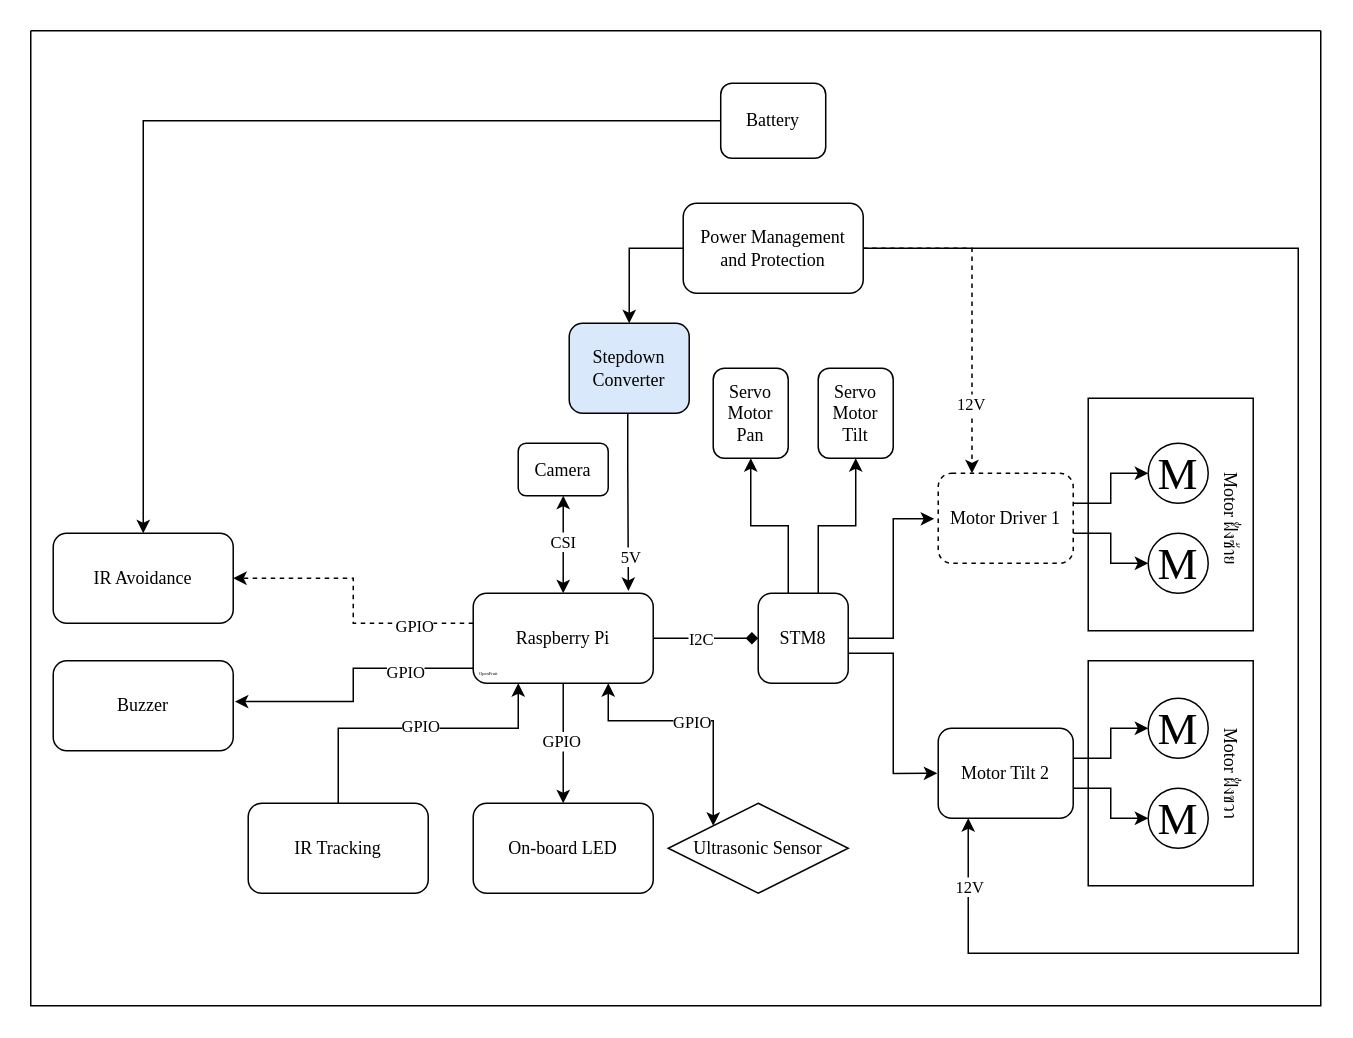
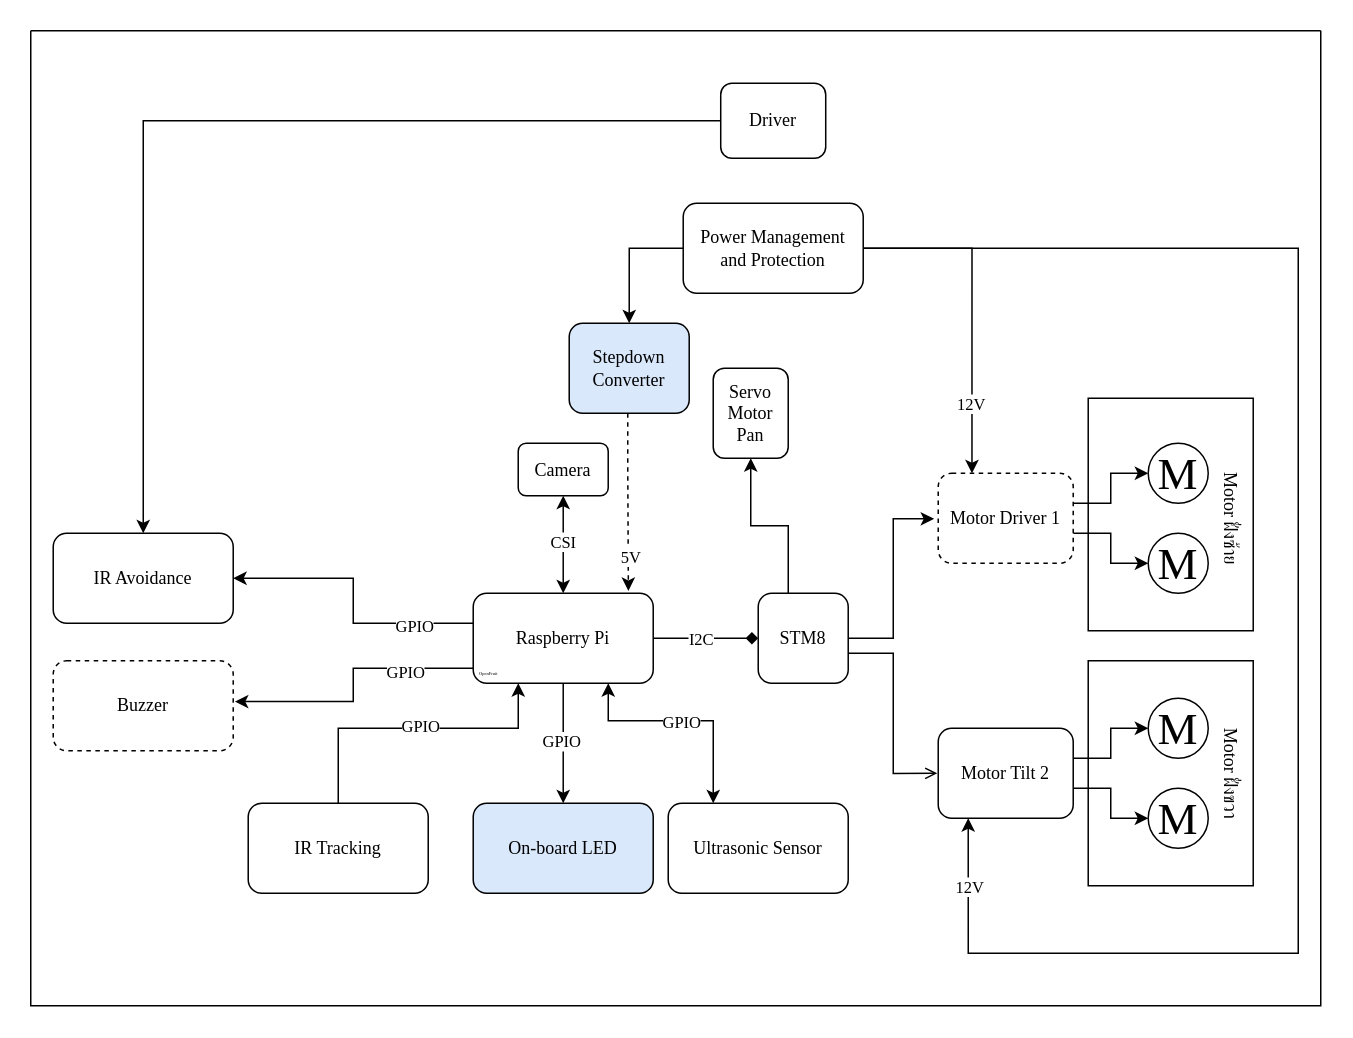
  <mxCell id="0" />
  <mxCell id="1" parent="0" />
  <mxCell id="2" value="" style="swimlane;startSize=0;fontFamily=Bai Jamjuree;" parent="1" vertex="1"><mxGeometry x="20" y="20" width="860" height="650" as="geometry"><mxRectangle x="700" y="230" width="50" height="40" as="alternateBounds" /></mxGeometry></mxCell>
  <mxCell id="3" style="edgeStyle=orthogonalEdgeStyle;rounded=0;orthogonalLoop=1;jettySize=auto;html=1;entryX=0;entryY=0.5;entryDx=0;entryDy=0;fontFamily=Bai Jamjuree;endArrow=diamond;" parent="2" source="17" target="21" edge="1"><mxGeometry relative="1" as="geometry" /></mxCell>
  <mxCell id="4" value="I2C" style="edgeLabel;html=1;align=center;verticalAlign=middle;resizable=0;points=[];fontFamily=Bai Jamjuree;" parent="3" vertex="1" connectable="0"><mxGeometry x="-0.086" relative="1" as="geometry"><mxPoint as="offset" /></mxGeometry></mxCell>
  <mxCell id="5" style="edgeStyle=orthogonalEdgeStyle;rounded=0;orthogonalLoop=1;jettySize=auto;html=1;startArrow=classic;startFill=1;fontFamily=Bai Jamjuree;" parent="2" source="17" target="39" edge="1"><mxGeometry relative="1" as="geometry"><mxPoint x="354.98" y="305" as="targetPoint" /></mxGeometry></mxCell>
  <mxCell id="6" value="CSI" style="edgeLabel;html=1;align=center;verticalAlign=middle;resizable=0;points=[];fontFamily=Bai Jamjuree;" parent="5" vertex="1" connectable="0"><mxGeometry x="0.221" y="1" relative="1" as="geometry"><mxPoint x="1" y="5" as="offset" /></mxGeometry></mxCell>
  <mxCell id="7" style="edgeStyle=orthogonalEdgeStyle;rounded=0;orthogonalLoop=1;jettySize=auto;html=1;startArrow=classic;startFill=1;fontFamily=Bai Jamjuree;" parent="2" source="17" target="40" edge="1"><mxGeometry relative="1" as="geometry"><mxPoint x="354.98" y="495" as="targetPoint" /><Array as="points"><mxPoint x="384.98" y="460" /><mxPoint x="454.98" y="460" /></Array></mxGeometry></mxCell>
  <mxCell id="8" value="GPIO" style="edgeLabel;html=1;align=center;verticalAlign=middle;resizable=0;points=[];fontFamily=Bai Jamjuree;" parent="7" vertex="1" connectable="0"><mxGeometry x="-0.03" relative="1" as="geometry"><mxPoint as="offset" /></mxGeometry></mxCell>
- <mxCell id="9" style="edgeStyle=orthogonalEdgeStyle;rounded=0;orthogonalLoop=1;jettySize=auto;html=1;fontFamily=Bai Jamjuree;dashed=1;" parent="2" source="17" target="41" edge="1"><mxGeometry relative="1" as="geometry"><mxPoint x="194.98" y="315" as="targetPoint" /><Array as="points"><mxPoint x="214.98" y="395" /><mxPoint x="214.98" y="365" /></Array></mxGeometry></mxCell>
+ <mxCell id="9" style="edgeStyle=orthogonalEdgeStyle;rounded=0;orthogonalLoop=1;jettySize=auto;html=1;fontFamily=Bai Jamjuree;" parent="2" source="17" target="41" edge="1"><mxGeometry relative="1" as="geometry"><mxPoint x="194.98" y="315" as="targetPoint" /><Array as="points"><mxPoint x="214.98" y="395" /><mxPoint x="214.98" y="365" /></Array></mxGeometry></mxCell>
  <mxCell id="10" value="GPIO" style="edgeLabel;html=1;align=center;verticalAlign=middle;resizable=0;points=[];fontFamily=Bai Jamjuree;" parent="9" vertex="1" connectable="0"><mxGeometry x="-0.585" y="1" relative="1" as="geometry"><mxPoint as="offset" /></mxGeometry></mxCell>
  <mxCell id="11" style="edgeStyle=orthogonalEdgeStyle;rounded=0;orthogonalLoop=1;jettySize=auto;html=1;entryX=1.009;entryY=0.454;entryDx=0;entryDy=0;entryPerimeter=0;fontFamily=Bai Jamjuree;" parent="2" source="17" target="42" edge="1"><mxGeometry relative="1" as="geometry"><mxPoint x="174.98" y="475" as="targetPoint" /><Array as="points"><mxPoint x="214.98" y="425" /><mxPoint x="214.98" y="447" /></Array></mxGeometry></mxCell>
  <mxCell id="12" value="GPIO" style="edgeLabel;html=1;align=center;verticalAlign=middle;resizable=0;points=[];fontFamily=Bai Jamjuree;" parent="11" vertex="1" connectable="0"><mxGeometry x="-0.507" y="2" relative="1" as="geometry"><mxPoint as="offset" /></mxGeometry></mxCell>
  <mxCell id="13" style="edgeStyle=orthogonalEdgeStyle;rounded=0;orthogonalLoop=1;jettySize=auto;html=1;startArrow=classic;startFill=1;endArrow=none;endFill=0;fontFamily=Bai Jamjuree;" parent="2" source="17" target="43" edge="1"><mxGeometry relative="1" as="geometry"><mxPoint x="204.98" y="505" as="targetPoint" /><Array as="points"><mxPoint x="324.98" y="465" /><mxPoint x="204.98" y="465" /></Array></mxGeometry></mxCell>
  <mxCell id="14" value="GPIO" style="edgeLabel;html=1;align=center;verticalAlign=middle;resizable=0;points=[];fontFamily=Bai Jamjuree;" parent="13" vertex="1" connectable="0"><mxGeometry x="-0.044" y="-2" relative="1" as="geometry"><mxPoint as="offset" /></mxGeometry></mxCell>
  <mxCell id="15" style="edgeStyle=orthogonalEdgeStyle;rounded=0;orthogonalLoop=1;jettySize=auto;html=1;fontFamily=Bai Jamjuree;" parent="2" source="17" target="44" edge="1"><mxGeometry relative="1" as="geometry"><mxPoint x="354.98" y="545" as="targetPoint" /></mxGeometry></mxCell>
  <mxCell id="16" value="GPIO" style="edgeLabel;html=1;align=center;verticalAlign=middle;resizable=0;points=[];fontFamily=Bai Jamjuree;" parent="15" vertex="1" connectable="0"><mxGeometry x="-0.051" y="-1" relative="1" as="geometry"><mxPoint as="offset" /></mxGeometry></mxCell>
  <mxCell id="17" value="Raspberry Pi" style="rounded=1;whiteSpace=wrap;html=1;fontFamily=Bai Jamjuree;" parent="2" vertex="1"><mxGeometry x="294.98" y="375" width="120" height="60" as="geometry" /></mxCell>
- <mxCell id="18" style="edgeStyle=orthogonalEdgeStyle;rounded=0;orthogonalLoop=1;jettySize=auto;html=1;entryX=-0.007;entryY=0.501;entryDx=0;entryDy=0;entryPerimeter=0;fontFamily=Bai Jamjuree;" parent="2" source="21" target="31" edge="1"><mxGeometry relative="1" as="geometry"><mxPoint x="604.98" y="475" as="targetPoint" /><Array as="points"><mxPoint x="574.98" y="415" /><mxPoint x="574.98" y="495" /></Array></mxGeometry></mxCell>
+ <mxCell id="18" style="edgeStyle=orthogonalEdgeStyle;rounded=0;orthogonalLoop=1;jettySize=auto;html=1;entryX=-0.007;entryY=0.501;entryDx=0;entryDy=0;entryPerimeter=0;fontFamily=Bai Jamjuree;endArrow=open;" parent="2" source="21" target="31" edge="1"><mxGeometry relative="1" as="geometry"><mxPoint x="604.98" y="475" as="targetPoint" /><Array as="points"><mxPoint x="574.98" y="415" /><mxPoint x="574.98" y="495" /></Array></mxGeometry></mxCell>
  <mxCell id="19" style="edgeStyle=orthogonalEdgeStyle;rounded=0;orthogonalLoop=1;jettySize=auto;html=1;fontFamily=Bai Jamjuree;" parent="2" source="21" target="37" edge="1"><mxGeometry relative="1" as="geometry"><mxPoint x="514.98" y="285" as="targetPoint" /><Array as="points"><mxPoint x="504.98" y="330" /><mxPoint x="479.98" y="330" /></Array></mxGeometry></mxCell>
- <mxCell id="20" style="edgeStyle=orthogonalEdgeStyle;rounded=0;orthogonalLoop=1;jettySize=auto;html=1;entryX=0.5;entryY=1;entryDx=0;entryDy=0;fontFamily=Bai Jamjuree;" parent="2" source="21" target="38" edge="1"><mxGeometry relative="1" as="geometry"><Array as="points"><mxPoint x="524.98" y="330" /><mxPoint x="549.98" y="330" /></Array></mxGeometry></mxCell>
  <mxCell id="21" value="STM8" style="rounded=1;whiteSpace=wrap;html=1;fontFamily=Bai Jamjuree;" parent="2" vertex="1"><mxGeometry x="484.98" y="375" width="60" height="60" as="geometry" /></mxCell>
  <mxCell id="22" style="edgeStyle=orthogonalEdgeStyle;rounded=0;orthogonalLoop=1;jettySize=auto;html=1;entryX=0;entryY=0.5;entryDx=0;entryDy=0;fontFamily=Bai Jamjuree;" parent="2" source="23" target="26" edge="1"><mxGeometry relative="1" as="geometry"><Array as="points"><mxPoint x="719.98" y="335" /><mxPoint x="719.98" y="355" /></Array></mxGeometry></mxCell>
  <mxCell id="23" value="Motor Driver 1" style="rounded=1;whiteSpace=wrap;html=1;fontFamily=Bai Jamjuree;dashed=1;" parent="2" vertex="1"><mxGeometry x="604.98" y="295" width="90" height="60" as="geometry" /></mxCell>
  <mxCell id="24" style="edgeStyle=orthogonalEdgeStyle;rounded=0;orthogonalLoop=1;jettySize=auto;html=1;entryX=-0.03;entryY=0.506;entryDx=0;entryDy=0;entryPerimeter=0;fontFamily=Bai Jamjuree;" parent="2" source="21" target="23" edge="1"><mxGeometry relative="1" as="geometry"><Array as="points"><mxPoint x="574.98" y="405" /><mxPoint x="574.98" y="325" /></Array></mxGeometry></mxCell>
  <mxCell id="25" value="&lt;font style=&quot;font-size: 30px;&quot;&gt;M&lt;/font&gt;" style="ellipse;whiteSpace=wrap;html=1;fontFamily=Bai Jamjuree;" parent="2" vertex="1"><mxGeometry x="744.98" y="275" width="40" height="40" as="geometry" /></mxCell>
  <mxCell id="26" value="&lt;font style=&quot;font-size: 30px;&quot;&gt;M&lt;/font&gt;" style="ellipse;whiteSpace=wrap;html=1;fontFamily=Bai Jamjuree;" parent="2" vertex="1"><mxGeometry x="744.98" y="335" width="40" height="40" as="geometry" /></mxCell>
  <mxCell id="27" style="edgeStyle=orthogonalEdgeStyle;rounded=0;orthogonalLoop=1;jettySize=auto;html=1;entryX=0;entryY=0.5;entryDx=0;entryDy=0;fontFamily=Bai Jamjuree;" parent="2" source="23" target="25" edge="1"><mxGeometry relative="1" as="geometry"><Array as="points"><mxPoint x="719.98" y="315" /><mxPoint x="719.98" y="295" /></Array></mxGeometry></mxCell>
  <mxCell id="28" value="" style="rounded=0;whiteSpace=wrap;html=1;fillColor=none;fontFamily=Bai Jamjuree;" parent="2" vertex="1"><mxGeometry x="704.98" y="245" width="110" height="155" as="geometry" /></mxCell>
  <mxCell id="29" value="&lt;font&gt;Motor&lt;/font&gt;&lt;font&gt; ฝั่งซ้าย&lt;/font&gt;" style="text;html=1;align=center;verticalAlign=middle;resizable=0;points=[];autosize=1;strokeColor=none;fillColor=none;rotation=90;fontFamily=Bai Jamjuree;" parent="2" vertex="1"><mxGeometry x="754.98" y="310" width="90" height="30" as="geometry" /></mxCell>
  <mxCell id="30" style="edgeStyle=orthogonalEdgeStyle;rounded=0;orthogonalLoop=1;jettySize=auto;html=1;entryX=0;entryY=0.5;entryDx=0;entryDy=0;fontFamily=Bai Jamjuree;" parent="2" source="31" target="33" edge="1"><mxGeometry relative="1" as="geometry"><Array as="points"><mxPoint x="719.98" y="505" /><mxPoint x="719.98" y="525" /></Array></mxGeometry></mxCell>
  <mxCell id="31" value="Motor Tilt 2" style="rounded=1;whiteSpace=wrap;html=1;fontFamily=Bai Jamjuree;" parent="2" vertex="1"><mxGeometry x="604.98" y="465" width="90" height="60" as="geometry" /></mxCell>
  <mxCell id="32" value="&lt;font style=&quot;font-size: 30px;&quot;&gt;M&lt;/font&gt;" style="ellipse;whiteSpace=wrap;html=1;fontFamily=Bai Jamjuree;" parent="2" vertex="1"><mxGeometry x="744.98" y="445" width="40" height="40" as="geometry" /></mxCell>
  <mxCell id="33" value="&lt;font style=&quot;font-size: 30px;&quot;&gt;M&lt;/font&gt;" style="ellipse;whiteSpace=wrap;html=1;fontFamily=Bai Jamjuree;" parent="2" vertex="1"><mxGeometry x="744.98" y="505" width="40" height="40" as="geometry" /></mxCell>
  <mxCell id="34" style="edgeStyle=orthogonalEdgeStyle;rounded=0;orthogonalLoop=1;jettySize=auto;html=1;entryX=0;entryY=0.5;entryDx=0;entryDy=0;fontFamily=Bai Jamjuree;" parent="2" source="31" target="32" edge="1"><mxGeometry relative="1" as="geometry"><Array as="points"><mxPoint x="719.98" y="485" /><mxPoint x="719.98" y="465" /></Array></mxGeometry></mxCell>
  <mxCell id="35" value="" style="rounded=0;whiteSpace=wrap;html=1;fillColor=none;fontFamily=Bai Jamjuree;" parent="2" vertex="1"><mxGeometry x="704.98" y="420" width="110" height="150" as="geometry" /></mxCell>
  <mxCell id="36" value="&lt;font&gt;Motor&lt;/font&gt;&lt;font&gt; ฝั่งขวา&lt;/font&gt;" style="text;html=1;align=center;verticalAlign=middle;resizable=0;points=[];autosize=1;strokeColor=none;fillColor=none;rotation=90;fontFamily=Bai Jamjuree;" parent="2" vertex="1"><mxGeometry x="754.98" y="480" width="90" height="30" as="geometry" /></mxCell>
  <mxCell id="37" value="&lt;font&gt;Servo Motor&lt;/font&gt;&lt;div&gt;&lt;font&gt;Pan&lt;/font&gt;&lt;/div&gt;" style="rounded=1;whiteSpace=wrap;html=1;fontFamily=Bai Jamjuree;" parent="2" vertex="1"><mxGeometry x="454.98" y="225" width="50" height="60" as="geometry" /></mxCell>
- <mxCell id="38" value="&lt;font&gt;Servo Motor&lt;/font&gt;&lt;div&gt;&lt;font&gt;Tilt&lt;/font&gt;&lt;/div&gt;" style="rounded=1;whiteSpace=wrap;html=1;fontFamily=Bai Jamjuree;" parent="2" vertex="1"><mxGeometry x="524.98" y="225" width="50" height="60" as="geometry" /></mxCell>
  <mxCell id="39" value="&lt;font&gt;Camera&lt;/font&gt;" style="rounded=1;whiteSpace=wrap;html=1;fontFamily=Bai Jamjuree;" parent="2" vertex="1"><mxGeometry x="324.98" y="275" width="60" height="35" as="geometry" /></mxCell>
- <mxCell id="40" value="&lt;font&gt;Ultrasonic Sensor&lt;/font&gt;" style="rhombus;whiteSpace=wrap;html=1;fontFamily=Bai Jamjuree;" parent="2" vertex="1"><mxGeometry x="424.98" y="515" width="120" height="60" as="geometry" /></mxCell>
+ <mxCell id="40" value="&lt;font&gt;Ultrasonic Sensor&lt;/font&gt;" style="rounded=1;whiteSpace=wrap;html=1;fontFamily=Bai Jamjuree;" parent="2" vertex="1"><mxGeometry x="424.98" y="515" width="120" height="60" as="geometry" /></mxCell>
  <mxCell id="41" value="IR Avoidance" style="rounded=1;whiteSpace=wrap;html=1;fontFamily=Bai Jamjuree;" parent="2" vertex="1"><mxGeometry x="14.98" y="335" width="120" height="60" as="geometry" /></mxCell>
- <mxCell id="42" value="Buzzer" style="rounded=1;whiteSpace=wrap;html=1;fontFamily=Bai Jamjuree;" parent="2" vertex="1"><mxGeometry x="14.98" y="420" width="120" height="60" as="geometry" /></mxCell>
+ <mxCell id="42" value="Buzzer" style="rounded=1;whiteSpace=wrap;html=1;fontFamily=Bai Jamjuree;dashed=1;" parent="2" vertex="1"><mxGeometry x="14.98" y="420" width="120" height="60" as="geometry" /></mxCell>
  <mxCell id="43" value="IR Tracking" style="rounded=1;whiteSpace=wrap;html=1;fontFamily=Bai Jamjuree;" parent="2" vertex="1"><mxGeometry x="144.98" y="515" width="120" height="60" as="geometry" /></mxCell>
- <mxCell id="44" value="On-board LED" style="rounded=1;whiteSpace=wrap;html=1;fontFamily=Bai Jamjuree;" parent="2" vertex="1"><mxGeometry x="294.98" y="515" width="120" height="60" as="geometry" /></mxCell>
+ <mxCell id="44" value="On-board LED" style="rounded=1;whiteSpace=wrap;html=1;fontFamily=Bai Jamjuree;fillColor=#dae8fc;" parent="2" vertex="1"><mxGeometry x="294.98" y="515" width="120" height="60" as="geometry" /></mxCell>
  <mxCell id="45" style="edgeStyle=orthogonalEdgeStyle;rounded=0;orthogonalLoop=1;jettySize=auto;html=1;fontFamily=Bai Jamjuree;" parent="2" source="46" target="41" edge="1"><mxGeometry relative="1" as="geometry"><mxPoint x="494.98" y="135" as="targetPoint" /></mxGeometry></mxCell>
- <mxCell id="46" value="Battery" style="rounded=1;whiteSpace=wrap;html=1;fontFamily=Bai Jamjuree;" parent="2" vertex="1"><mxGeometry x="459.98" y="35" width="70" height="50" as="geometry" /></mxCell>
- <mxCell id="47" style="edgeStyle=orthogonalEdgeStyle;rounded=0;orthogonalLoop=1;jettySize=auto;html=1;entryX=0.25;entryY=0;entryDx=0;entryDy=0;fontFamily=Bai Jamjuree;dashed=1;" parent="2" source="49" target="23" edge="1"><mxGeometry relative="1" as="geometry" /></mxCell>
+ <mxCell id="46" value="Driver" style="rounded=1;whiteSpace=wrap;html=1;fontFamily=Bai Jamjuree;" parent="2" vertex="1"><mxGeometry x="459.98" y="35" width="70" height="50" as="geometry" /></mxCell>
+ <mxCell id="47" style="edgeStyle=orthogonalEdgeStyle;rounded=0;orthogonalLoop=1;jettySize=auto;html=1;entryX=0.25;entryY=0;entryDx=0;entryDy=0;fontFamily=Bai Jamjuree;" parent="2" source="49" target="23" edge="1"><mxGeometry relative="1" as="geometry" /></mxCell>
  <mxCell id="48" value="12V" style="edgeLabel;html=1;align=center;verticalAlign=middle;resizable=0;points=[];fontFamily=Bai Jamjuree;" parent="47" vertex="1" connectable="0"><mxGeometry x="0.243" y="-1" relative="1" as="geometry"><mxPoint y="38" as="offset" /></mxGeometry></mxCell>
  <mxCell id="49" value="Power Management&lt;div&gt;and Protection&lt;/div&gt;" style="rounded=1;whiteSpace=wrap;html=1;fontFamily=Bai Jamjuree;" parent="2" vertex="1"><mxGeometry x="434.98" y="115" width="120" height="60" as="geometry" /></mxCell>
- <mxCell id="50" style="edgeStyle=orthogonalEdgeStyle;rounded=0;orthogonalLoop=1;jettySize=auto;html=1;entryX=0.862;entryY=-0.026;entryDx=0;entryDy=0;entryPerimeter=0;fontFamily=Bai Jamjuree;" parent="2" source="55" target="17" edge="1"><mxGeometry relative="1" as="geometry"><Array as="points"><mxPoint x="397.98" y="290" /><mxPoint x="397.98" y="290" /></Array></mxGeometry></mxCell>
+ <mxCell id="50" style="edgeStyle=orthogonalEdgeStyle;rounded=0;orthogonalLoop=1;jettySize=auto;html=1;entryX=0.862;entryY=-0.026;entryDx=0;entryDy=0;entryPerimeter=0;fontFamily=Bai Jamjuree;dashed=1;" parent="2" source="55" target="17" edge="1"><mxGeometry relative="1" as="geometry"><Array as="points"><mxPoint x="397.98" y="290" /><mxPoint x="397.98" y="290" /></Array></mxGeometry></mxCell>
  <mxCell id="51" value="&lt;font&gt;5V&lt;/font&gt;" style="edgeLabel;html=1;align=center;verticalAlign=middle;resizable=0;points=[];fontFamily=Bai Jamjuree;" parent="50" vertex="1" connectable="0"><mxGeometry x="0.625" y="1" relative="1" as="geometry"><mxPoint as="offset" /></mxGeometry></mxCell>
  <mxCell id="52" style="edgeStyle=orthogonalEdgeStyle;rounded=0;orthogonalLoop=1;jettySize=auto;html=1;exitX=1;exitY=0.5;exitDx=0;exitDy=0;fontFamily=Bai Jamjuree;" parent="2" source="49" edge="1"><mxGeometry relative="1" as="geometry"><mxPoint x="624.98" y="525" as="targetPoint" /><Array as="points"><mxPoint x="844.98" y="145" /><mxPoint x="844.98" y="615" /><mxPoint x="624.98" y="615" /></Array></mxGeometry></mxCell>
  <mxCell id="53" value="12V" style="edgeLabel;html=1;align=center;verticalAlign=middle;resizable=0;points=[];fontFamily=Bai Jamjuree;" parent="52" vertex="1" connectable="0"><mxGeometry x="-0.169" y="-2" relative="1" as="geometry"><mxPoint x="-218" y="271" as="offset" /></mxGeometry></mxCell>
  <mxCell id="54" value="" style="edgeStyle=orthogonalEdgeStyle;rounded=0;orthogonalLoop=1;jettySize=auto;html=1;exitX=0;exitY=0.5;exitDx=0;exitDy=0;entryX=0.5;entryY=0;entryDx=0;entryDy=0;fontFamily=Bai Jamjuree;" parent="2" source="49" target="55" edge="1"><mxGeometry relative="1" as="geometry"><mxPoint x="434.98" y="135" as="sourcePoint" /><mxPoint x="394.98" y="163" as="targetPoint" /><Array as="points"><mxPoint x="398.98" y="145" /></Array></mxGeometry></mxCell>
  <mxCell id="55" value="Stepdown Converter" style="rounded=1;whiteSpace=wrap;html=1;fontFamily=Bai Jamjuree;fillColor=#dae8fc;" parent="2" vertex="1"><mxGeometry x="358.98" y="195" width="80" height="60" as="geometry" /></mxCell>
  <mxCell id="56" value="&lt;font style=&quot;font-size: 3px;&quot;&gt;OpenFruit&lt;/font&gt;" style="text;html=1;align=center;verticalAlign=middle;resizable=0;points=[];autosize=1;strokeColor=none;fillColor=none;fontFamily=Bai Jamjuree;" parent="2" vertex="1"><mxGeometry x="284.98" y="411" width="40" height="30" as="geometry" /></mxCell>
